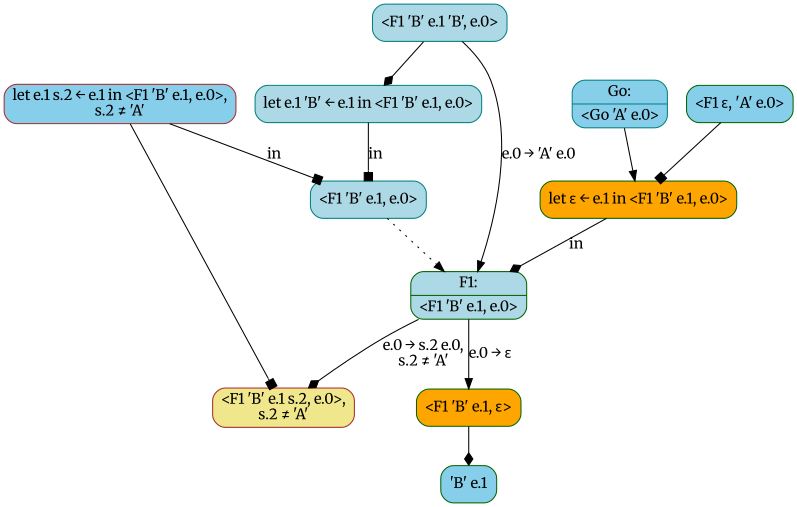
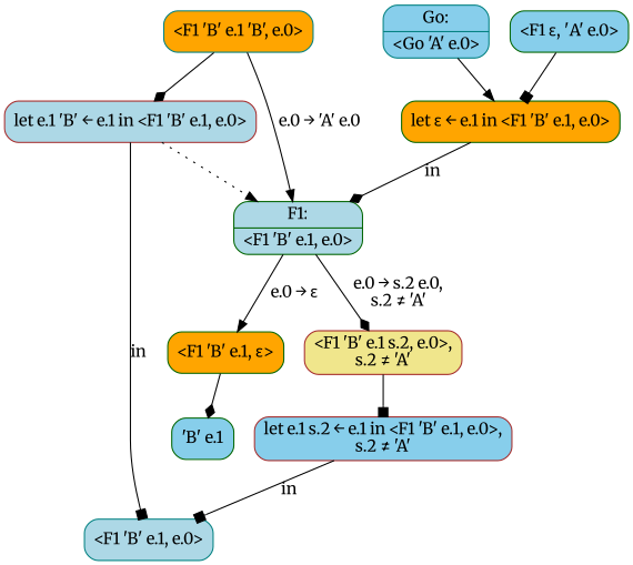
  digraph {
    fontname=Merriweather
    node [color=darkgreen fillcolor=skyblue fontname=Merriweather shape=box style="rounded,filled"]
    edge [arrowhead=normal fontname=Merriweather]
    n1 [color=teal label="{Go:|\<Go 'A' e.0\>}" shape=record]
    n2 [fillcolor=orange label="let ε ← e.1 in <F1 'B' e.1, e.0>"]
    n3 [label="<F1 ε, 'A' e.0>"]
    n4 [fillcolor=lightblue label="{F1:|\<F1 'B' e.1, e.0\>}" shape=record]
    n5 [color=brown fillcolor=khaki label="<F1 'B' e.1 s.2, e.0>,\ns.2 ≠ 'A'"]
    n6 [fillcolor=orange label="<F1 'B' e.1, ε>"]
-   n7 [color=teal fillcolor=lightblue label="<F1 'B' e.1 'B', e.0>"]
-   n8 [color=teal fillcolor=lightblue label="let e.1 'B' ← e.1 in <F1 'B' e.1, e.0>"]
+   n7 [color=teal fillcolor=orange label="<F1 'B' e.1 'B', e.0>"]
+   n8 [color=brown fillcolor=lightblue label="let e.1 'B' ← e.1 in <F1 'B' e.1, e.0>"]
    n9 [color=brown label="let e.1 s.2 ← e.1 in <F1 'B' e.1, e.0>,\ns.2 ≠ 'A'"]
    n10 [label="'B' e.1"]
    n11 [color=teal fillcolor=lightblue label="<F1 'B' e.1, e.0>"]
    n1 -> n2
    n2 -> n4 [arrowhead=diamond label=in]
    n3 -> n2 [arrowhead=box]
    n4 -> n5 [arrowhead=diamond label="e.0 → s.2 e.0,\ns.2 ≠ 'A'"]
    n4 -> n6 [label="e.0 → ε"]
-   n9 -> n5 [arrowhead=box]
+   n5 -> n9 [arrowhead=box]
    n6 -> n10 [arrowhead=diamond]
    n7 -> n4 [label="e.0 → 'A' e.0"]
    n7 -> n8 [arrowhead=diamond]
    n8 -> n11 [arrowhead=box label=in]
    n9 -> n11 [arrowhead=box label=in]
-   n11 -> n4 [style=dotted]
+   n8 -> n4 [style=dotted]
  }
